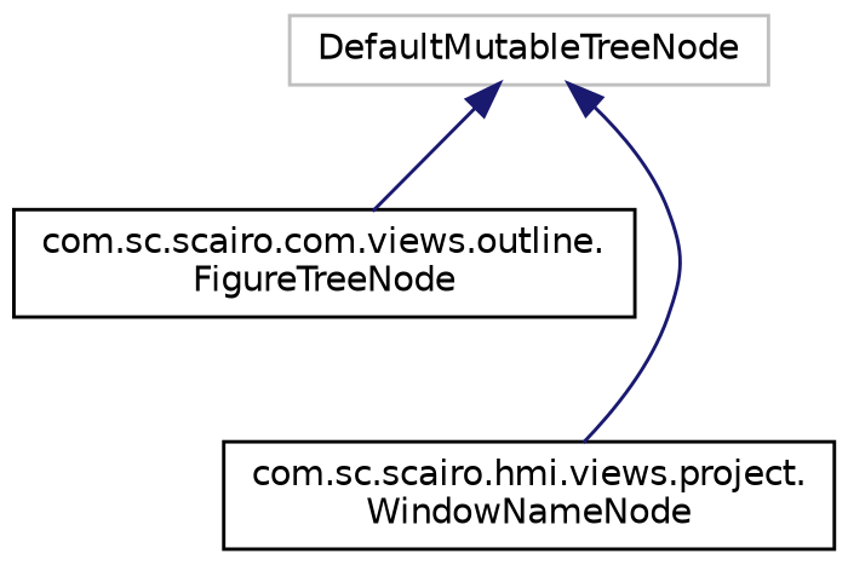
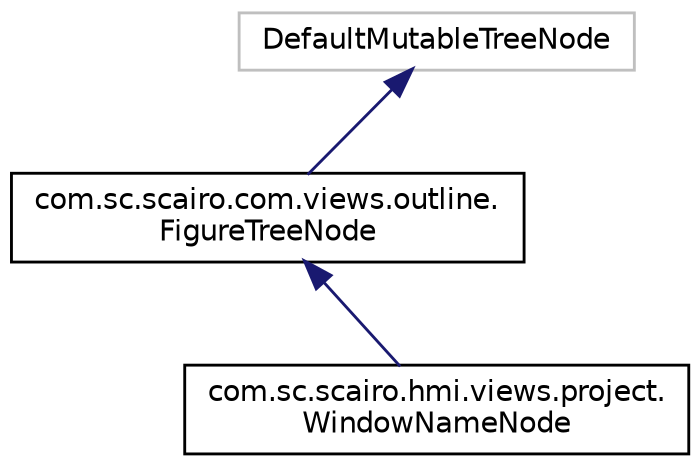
  digraph {
    rankdir=TB
    node [color=black fillcolor=white fontname=Helvetica fontsize=10 shape=record style=filled]
    edge [color=midnightblue dir=back fontname=Helvetica fontsize=10 labelfontname=Helvetica labelfontsize=10 style=solid]
    n1 [color=grey75 height=0.2 label=DefaultMutableTreeNode width=0.4]
    n2 [height=0.2 label="com.sc.scairo.com.views.outline.\lFigureTreeNode" width=0.4]
    n3 [height=0.2 label="com.sc.scairo.hmi.views.project.\lWindowNameNode" width=0.4]
    n1 -> n2
-   n1 -> n3
+   n2 -> n3
  }
